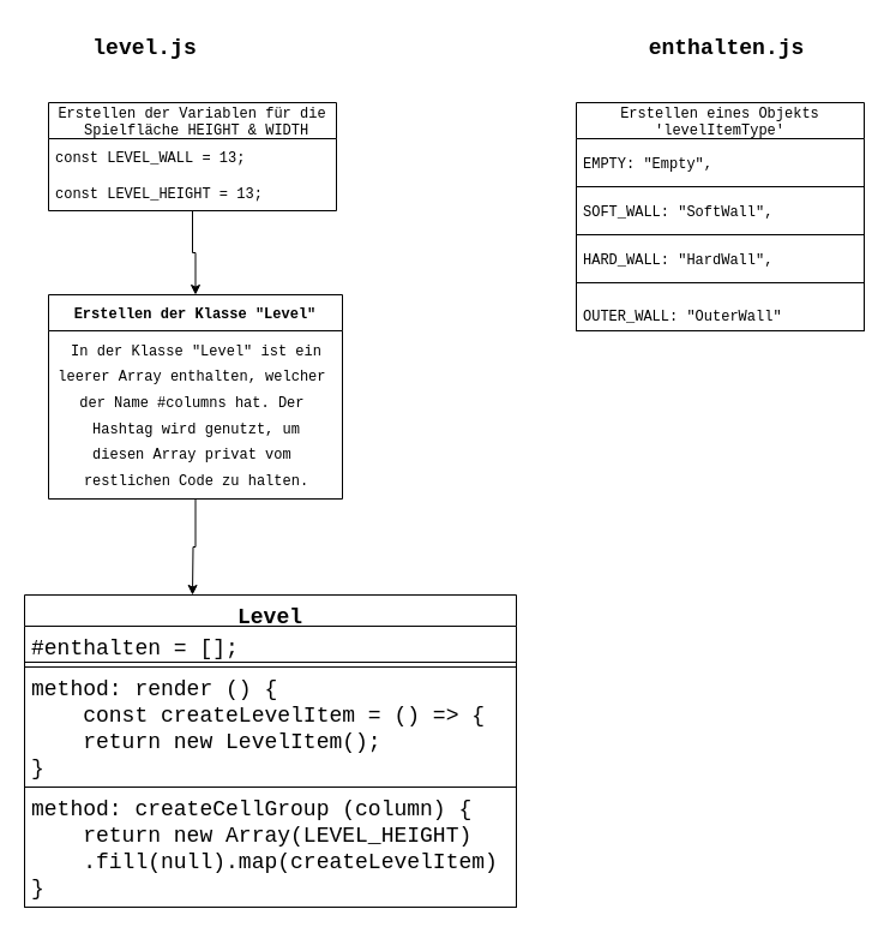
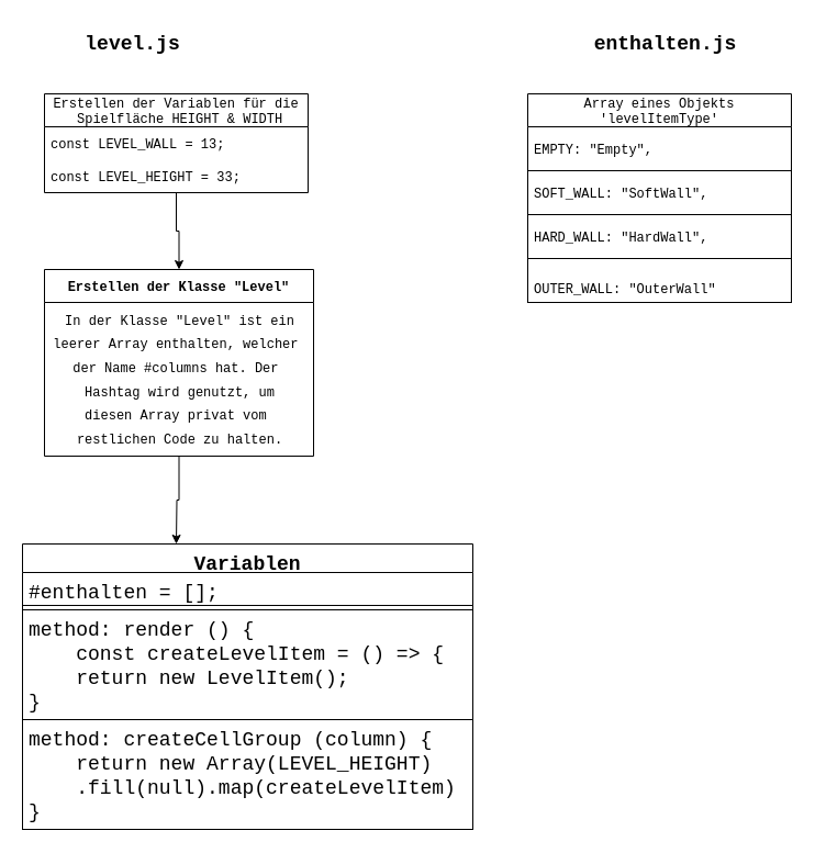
  <mxCell id="0" />
  <mxCell id="1" parent="0" />
  <mxCell id="2" value="" style="edgeStyle=orthogonalEdgeStyle;rounded=0;orthogonalLoop=1;jettySize=auto;html=1;labelBackgroundColor=none;" edge="1" parent="1" source="3" target="7"><mxGeometry relative="1" as="geometry" /></mxCell>
  <mxCell id="3" value="Erstellen der Variablen für die&#10; Spielfläche HEIGHT &amp; WIDTH" style="swimlane;fontStyle=0;childLayout=stackLayout;horizontal=1;startSize=30;horizontalStack=0;resizeParent=1;resizeParentMax=0;resizeLast=0;collapsible=1;marginBottom=0;fontFamily=Courier New;labelBackgroundColor=none;" vertex="1" parent="1"><mxGeometry x="40" y="85" width="240" height="90" as="geometry" /></mxCell>
  <mxCell id="4" value="const LEVEL_WALL = 13;" style="text;align=left;verticalAlign=middle;spacingLeft=4;spacingRight=4;overflow=hidden;points=[[0,0.5],[1,0.5]];portConstraint=eastwest;rotatable=0;fontFamily=Courier New;labelBackgroundColor=none;" vertex="1" parent="3"><mxGeometry y="30" width="240" height="30" as="geometry" /></mxCell>
- <mxCell id="5" value="const LEVEL_HEIGHT = 13;" style="text;align=left;verticalAlign=middle;spacingLeft=4;spacingRight=4;overflow=hidden;points=[[0,0.5],[1,0.5]];portConstraint=eastwest;rotatable=0;fontFamily=Courier New;labelBackgroundColor=none;" vertex="1" parent="3"><mxGeometry y="60" width="240" height="30" as="geometry" /></mxCell>
+ <mxCell id="5" value="const LEVEL_HEIGHT = 33;" style="text;align=left;verticalAlign=middle;spacingLeft=4;spacingRight=4;overflow=hidden;points=[[0,0.5],[1,0.5]];portConstraint=eastwest;rotatable=0;fontFamily=Courier New;labelBackgroundColor=none;" vertex="1" parent="3"><mxGeometry y="60" width="240" height="30" as="geometry" /></mxCell>
  <mxCell id="6" style="edgeStyle=orthogonalEdgeStyle;rounded=0;orthogonalLoop=1;jettySize=auto;html=1;fontFamily=Courier New;fontSize=18;labelBackgroundColor=none;" edge="1" parent="1" source="7"><mxGeometry relative="1" as="geometry"><mxPoint x="160" y="495" as="targetPoint" /></mxGeometry></mxCell>
  <mxCell id="7" value="Erstellen der Klasse &quot;Level&quot;" style="swimlane;fontStyle=1;childLayout=stackLayout;horizontal=1;startSize=30;horizontalStack=0;resizeParent=1;resizeParentMax=0;resizeLast=0;collapsible=1;marginBottom=0;fontFamily=Courier New;labelBackgroundColor=none;" vertex="1" parent="1"><mxGeometry x="40" y="245" width="245" height="170" as="geometry" /></mxCell>
  <mxCell id="8" value="&lt;span style=&quot;font-size: 12px; text-align: left;&quot;&gt;In der Klasse &quot;Level&quot; ist ein&lt;br&gt;leerer Array enthalten, welcher&amp;nbsp;&lt;br&gt;der Name #columns hat. Der&amp;nbsp;&lt;br&gt;Hashtag wird genutzt, um&lt;br&gt;diesen Array privat vom&amp;nbsp;&lt;br&gt;restlichen Code zu halten.&lt;br&gt;&lt;/span&gt;" style="text;html=1;align=center;verticalAlign=middle;resizable=0;points=[];autosize=1;fontSize=18;fontFamily=Courier New;labelBackgroundColor=none;" vertex="1" parent="7"><mxGeometry y="30" width="245" height="140" as="geometry" /></mxCell>
  <mxCell id="9" value="&lt;font face=&quot;Courier New&quot; style=&quot;font-size: 18px;&quot;&gt;level.js&lt;/font&gt;" style="text;html=1;align=center;verticalAlign=middle;resizable=0;points=[];autosize=1;fontStyle=1;fontSize=18;labelBackgroundColor=none;" vertex="1" parent="1"><mxGeometry x="65" y="20" width="110" height="40" as="geometry" /></mxCell>
  <mxCell id="10" value="&lt;font face=&quot;Courier New&quot; style=&quot;font-size: 18px;&quot;&gt;enthalten.js&lt;/font&gt;" style="text;html=1;align=center;verticalAlign=middle;resizable=0;points=[];autosize=1;fontStyle=1;fontSize=18;labelBackgroundColor=none;" vertex="1" parent="1"><mxGeometry x="530" y="20" width="150" height="40" as="geometry" /></mxCell>
  <mxCell id="11" value="" style="group;labelBackgroundColor=none;" vertex="1" connectable="0" parent="1"><mxGeometry x="480" y="85" width="240" height="190" as="geometry" /></mxCell>
- <mxCell id="12" value="Erstellen eines Objekts &#10;'levelItemType'" style="swimlane;fontStyle=0;childLayout=stackLayout;horizontal=1;startSize=30;horizontalStack=0;resizeParent=1;resizeParentMax=0;resizeLast=0;collapsible=1;marginBottom=0;fontFamily=Courier New;labelBackgroundColor=none;" vertex="1" parent="11"><mxGeometry width="240" height="110" as="geometry" /></mxCell>
+ <mxCell id="12" value="Array eines Objekts &#10;'levelItemType'" style="swimlane;fontStyle=0;childLayout=stackLayout;horizontal=1;startSize=30;horizontalStack=0;resizeParent=1;resizeParentMax=0;resizeLast=0;collapsible=1;marginBottom=0;fontFamily=Courier New;labelBackgroundColor=none;" vertex="1" parent="11"><mxGeometry width="240" height="110" as="geometry" /></mxCell>
  <mxCell id="13" value="EMPTY: &quot;Empty&quot;," style="text;align=left;verticalAlign=middle;spacingLeft=4;spacingRight=4;overflow=hidden;points=[[0,0.5],[1,0.5]];portConstraint=eastwest;rotatable=0;fontFamily=Courier New;labelBackgroundColor=none;" vertex="1" parent="12"><mxGeometry y="30" width="240" height="40" as="geometry" /></mxCell>
  <mxCell id="14" value="SOFT_WALL: &quot;SoftWall&quot;," style="text;align=left;verticalAlign=middle;spacingLeft=4;spacingRight=4;overflow=hidden;points=[[0,0.5],[1,0.5]];portConstraint=eastwest;rotatable=0;fontFamily=Courier New;labelBackgroundColor=none;strokeColor=default;" vertex="1" parent="12"><mxGeometry y="70" width="240" height="40" as="geometry" /></mxCell>
  <mxCell id="15" value="HARD_WALL: &quot;HardWall&quot;," style="text;align=left;verticalAlign=middle;spacingLeft=4;spacingRight=4;overflow=hidden;points=[[0,0.5],[1,0.5]];portConstraint=eastwest;rotatable=0;fontFamily=Courier New;labelBackgroundColor=none;strokeColor=default;" vertex="1" parent="11"><mxGeometry y="110" width="240" height="40" as="geometry" /></mxCell>
  <mxCell id="16" value="&#10;OUTER_WALL: &quot;OuterWall&quot;" style="text;align=left;verticalAlign=middle;spacingLeft=4;spacingRight=4;overflow=hidden;points=[[0,0.5],[1,0.5]];portConstraint=eastwest;rotatable=0;fontFamily=Courier New;labelBackgroundColor=none;strokeColor=default;" vertex="1" parent="11"><mxGeometry y="150" width="240" height="40" as="geometry" /></mxCell>
- <mxCell id="17" value="Level" style="swimlane;fontStyle=1;align=center;verticalAlign=top;childLayout=stackLayout;horizontal=1;startSize=26;horizontalStack=0;resizeParent=1;resizeParentMax=0;resizeLast=0;collapsible=1;marginBottom=0;labelBackgroundColor=none;fontFamily=Courier New;fontSize=18;" vertex="1" parent="1"><mxGeometry x="20" y="495" width="410" height="260" as="geometry" /></mxCell>
+ <mxCell id="17" value="Variablen" style="swimlane;fontStyle=1;align=center;verticalAlign=top;childLayout=stackLayout;horizontal=1;startSize=26;horizontalStack=0;resizeParent=1;resizeParentMax=0;resizeLast=0;collapsible=1;marginBottom=0;labelBackgroundColor=none;fontFamily=Courier New;fontSize=18;" vertex="1" parent="1"><mxGeometry x="20" y="495" width="410" height="260" as="geometry" /></mxCell>
  <mxCell id="18" value="#enthalten = [];" style="text;align=left;verticalAlign=top;spacingLeft=4;spacingRight=4;overflow=hidden;rotatable=0;points=[[0,0.5],[1,0.5]];portConstraint=eastwest;labelBackgroundColor=none;fontFamily=Courier New;fontSize=18;" vertex="1" parent="17"><mxGeometry y="26" width="410" height="26" as="geometry" /></mxCell>
  <mxCell id="19" value="" style="line;strokeWidth=1;align=left;verticalAlign=middle;spacingTop=-1;spacingLeft=3;spacingRight=3;rotatable=0;labelPosition=right;points=[];portConstraint=eastwest;labelBackgroundColor=none;fontFamily=Courier New;fontSize=18;" vertex="1" parent="17"><mxGeometry y="52" width="410" height="8" as="geometry" /></mxCell>
  <mxCell id="20" value="method: render () {&#10;    const createLevelItem = () =&gt; {&#10;    return new LevelItem();&#10;}" style="text;align=left;verticalAlign=top;spacingLeft=4;spacingRight=4;overflow=hidden;rotatable=0;points=[[0,0.5],[1,0.5]];portConstraint=eastwest;labelBackgroundColor=none;fontFamily=Courier New;fontSize=18;strokeColor=default;" vertex="1" parent="17"><mxGeometry y="60" width="410" height="100" as="geometry" /></mxCell>
  <mxCell id="21" value="method: createCellGroup (column) {&#10;    return new Array(LEVEL_HEIGHT)&#10;    .fill(null).map(createLevelItem)&#10;}" style="text;align=left;verticalAlign=top;spacingLeft=4;spacingRight=4;overflow=hidden;rotatable=0;points=[[0,0.5],[1,0.5]];portConstraint=eastwest;labelBackgroundColor=none;fontFamily=Courier New;fontSize=18;strokeColor=default;" vertex="1" parent="17"><mxGeometry y="160" width="410" height="100" as="geometry" /></mxCell>
